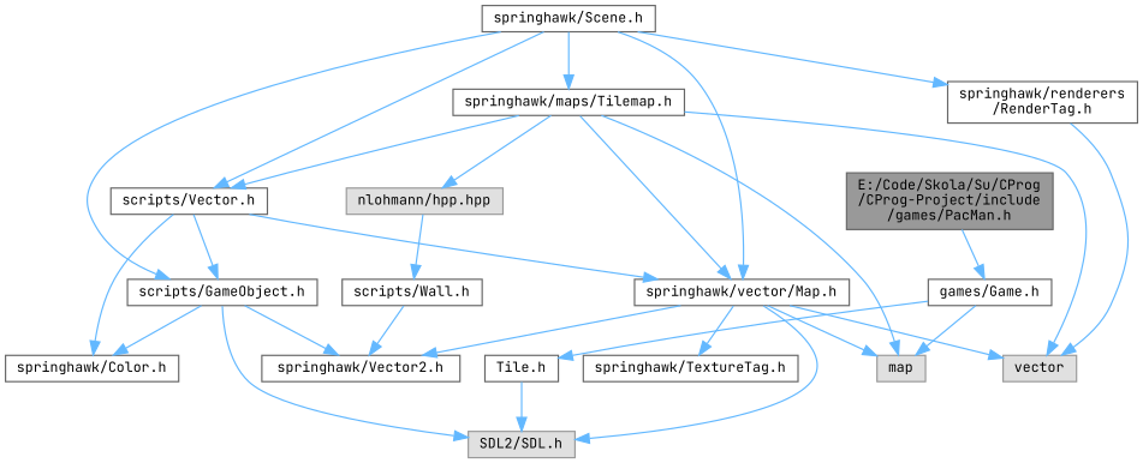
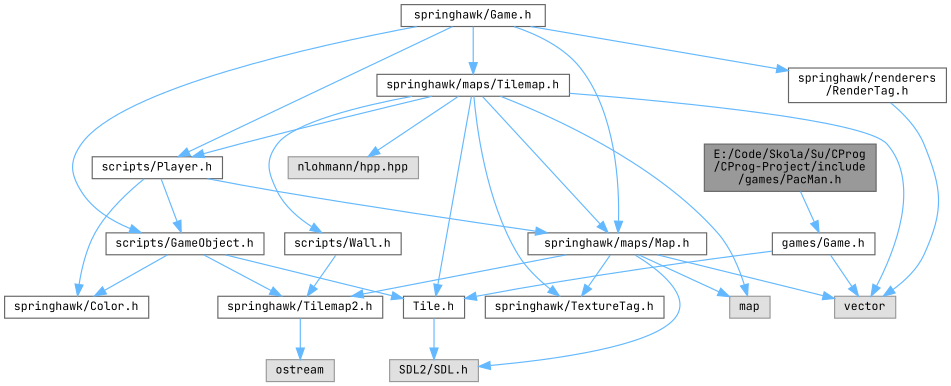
  digraph {
    fontname="JetBrains Mono"
    node [color=grey40 fillcolor=white fontname="JetBrains Mono" fontsize=10 shape=box style=filled]
    edge [color=steelblue1 fontname="JetBrains Mono" fontsize=10 labelfontname=Helvetica labelfontsize=10 style=solid]
    n1 [color=gray40 fillcolor=grey60 fontcolor=black height=0.2 label="E:/Code/Skola/Su/CProg\l/CProg-Project/include\l/games/PacMan.h" width=0.4]
    n2 [height=0.2 label="games/Game.h" width=0.4]
    n3 [color=grey60 fillcolor="#E0E0E0" height=0.2 label=vector width=0.4]
    n4 [height=0.2 label="Tile.h" width=0.4]
-   n5 [height=0.2 label="springhawk/Scene.h" width=0.4]
-   n6 [height=0.2 label="scripts/Vector.h" width=0.4]
+   n5 [height=0.2 label="springhawk/Game.h" width=0.4]
+   n6 [height=0.2 label="scripts/Player.h" width=0.4]
    n7 [height=0.2 label="scripts/GameObject.h" width=0.4]
-   n8 [height=0.2 label="springhawk/vector/Map.h" width=0.4]
+   n8 [height=0.2 label="springhawk/maps/Map.h" width=0.4]
    n9 [height=0.2 label="springhawk/maps/Tilemap.h" width=0.4]
    n10 [height=0.2 label="springhawk/renderers\l/RenderTag.h" width=0.4]
    n11 [height=0.2 label="springhawk/Color.h" width=0.4]
-   n12 [height=0.2 label="springhawk/Vector2.h" width=0.4]
+   n12 [height=0.2 label="springhawk/Tilemap2.h" width=0.4]
    n13 [color=grey60 fillcolor="#E0E0E0" height=0.2 label="SDL2/SDL.h" width=0.4]
    n14 [color=grey60 fillcolor="#E0E0E0" height=0.2 label=map width=0.4]
    n15 [height=0.2 label="springhawk/TextureTag.h" width=0.4]
    n16 [height=0.2 label="scripts/Wall.h" width=0.4]
    n17 [color=grey60 fillcolor="#E0E0E0" height=0.2 label="nlohmann/hpp.hpp" width=0.4]
+   n18 [color=grey60 fillcolor="#E0E0E0" height=0.2 label=ostream width=0.4]
    n1 -> n2
-   n2 -> n14
+   n2 -> n3
    n2 -> n4
    n4 -> n13
    n5 -> n6
    n5 -> n7
    n5 -> n8
    n5 -> n9
    n5 -> n10
    n6 -> n7
    n6 -> n8
    n6 -> n11
    n7 -> n11
    n7 -> n12
-   n7 -> n13
+   n7 -> n4
    n8 -> n3
    n8 -> n12
    n8 -> n13
    n8 -> n14
    n8 -> n15
    n9 -> n3
+   n9 -> n4
    n9 -> n6
    n9 -> n8
    n9 -> n14
-   n17 -> n16
+   n9 -> n15
+   n9 -> n16
    n9 -> n17
    n10 -> n3
+   n12 -> n18
    n16 -> n12
  }
